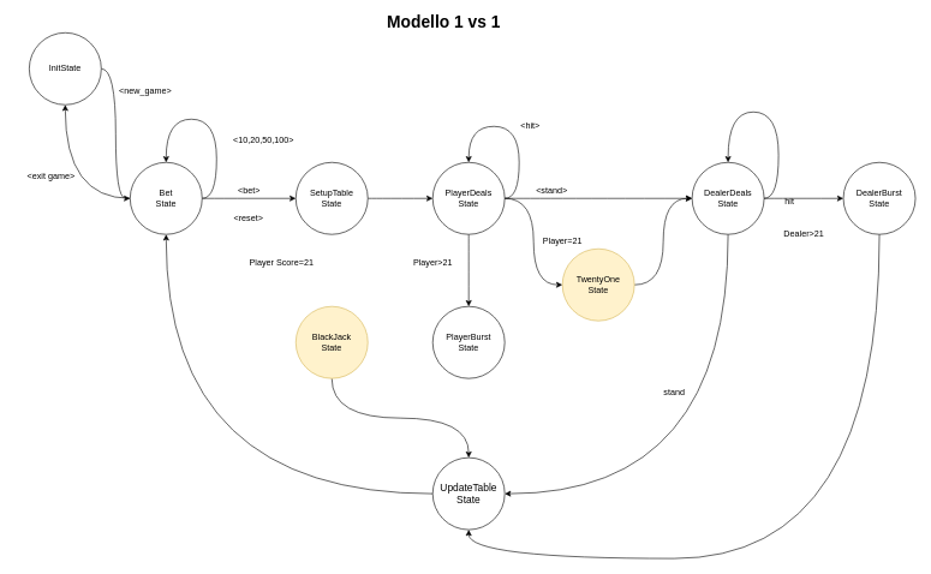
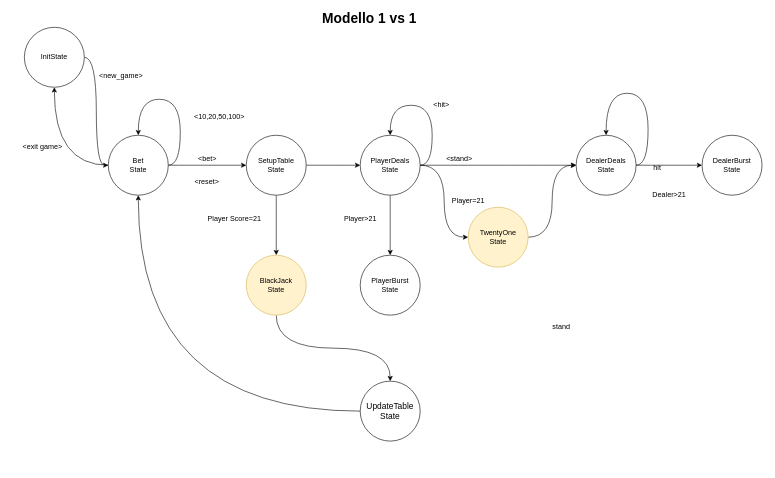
  <mxCell id="0" />
  <mxCell id="1" parent="0" />
  <mxCell id="2" style="edgeStyle=orthogonalEdgeStyle;rounded=0;orthogonalLoop=1;jettySize=auto;html=1;exitX=1;exitY=0.5;exitDx=0;exitDy=0;curved=1;entryX=0;entryY=0.5;entryDx=0;entryDy=0;" parent="1" source="8" target="7" edge="1"><mxGeometry relative="1" as="geometry" /></mxCell>
  <mxCell id="3" value="&amp;lt;new_game&amp;gt;" style="text;html=1;align=center;verticalAlign=middle;resizable=0;points=[];" parent="2" vertex="1" connectable="0"><mxGeometry x="-0.092" relative="1" as="geometry"><mxPoint x="40" y="-50" as="offset" /></mxGeometry></mxCell>
  <mxCell id="4" style="edgeStyle=orthogonalEdgeStyle;curved=1;rounded=0;orthogonalLoop=1;jettySize=auto;html=1;exitX=1;exitY=0.5;exitDx=0;exitDy=0;entryX=0.5;entryY=0;entryDx=0;entryDy=0;" parent="1" source="7" target="7" edge="1"><mxGeometry relative="1" as="geometry"><mxPoint x="370" y="285" as="targetPoint" /><Array as="points"><mxPoint x="300" y="275" /><mxPoint x="300" y="165" /><mxPoint x="230" y="165" /></Array></mxGeometry></mxCell>
  <mxCell id="5" style="edgeStyle=orthogonalEdgeStyle;curved=1;rounded=0;orthogonalLoop=1;jettySize=auto;html=1;entryX=0;entryY=0.5;entryDx=0;entryDy=0;" parent="1" source="7" target="13" edge="1"><mxGeometry relative="1" as="geometry" /></mxCell>
  <mxCell id="6" style="edgeStyle=orthogonalEdgeStyle;curved=1;rounded=0;orthogonalLoop=1;jettySize=auto;html=1;exitX=0;exitY=0.5;exitDx=0;exitDy=0;entryX=0.5;entryY=1;entryDx=0;entryDy=0;" parent="1" source="7" target="8" edge="1"><mxGeometry relative="1" as="geometry" /></mxCell>
  <mxCell id="7" value="Bet&lt;br&gt;State" style="ellipse;whiteSpace=wrap;html=1;" parent="1" vertex="1"><mxGeometry x="180" y="225" width="100" height="100" as="geometry" /></mxCell>
  <mxCell id="8" value="InitState" style="ellipse;whiteSpace=wrap;html=1;" parent="1" vertex="1"><mxGeometry x="40" y="45" width="100" height="100" as="geometry" /></mxCell>
  <mxCell id="9" value="&amp;lt;bet&amp;gt;" style="text;html=1;align=center;verticalAlign=middle;resizable=0;points=[];autosize=1;" parent="1" vertex="1"><mxGeometry x="320" y="255" width="50" height="20" as="geometry" /></mxCell>
  <mxCell id="10" value="&amp;lt;10,20,50,100&amp;gt;" style="text;html=1;align=center;verticalAlign=middle;resizable=0;points=[];autosize=1;" parent="1" vertex="1"><mxGeometry x="305" y="185" width="120" height="20" as="geometry" /></mxCell>
  <mxCell id="11" style="edgeStyle=orthogonalEdgeStyle;curved=1;rounded=0;orthogonalLoop=1;jettySize=auto;html=1;exitX=1;exitY=0.5;exitDx=0;exitDy=0;entryX=0;entryY=0.5;entryDx=0;entryDy=0;" parent="1" source="13" target="17" edge="1"><mxGeometry relative="1" as="geometry" /></mxCell>
+ <mxCell id="12" style="edgeStyle=orthogonalEdgeStyle;curved=1;rounded=0;orthogonalLoop=1;jettySize=auto;html=1;exitX=0.5;exitY=1;exitDx=0;exitDy=0;entryX=0.5;entryY=0;entryDx=0;entryDy=0;" parent="1" source="13" target="31" edge="1"><mxGeometry relative="1" as="geometry"><mxPoint x="460" y="415" as="targetPoint" /></mxGeometry></mxCell>
  <mxCell id="13" value="SetupTable&lt;br&gt;State" style="ellipse;whiteSpace=wrap;html=1;" parent="1" vertex="1"><mxGeometry x="410" y="225" width="100" height="100" as="geometry" /></mxCell>
  <mxCell id="14" style="edgeStyle=orthogonalEdgeStyle;curved=1;rounded=0;orthogonalLoop=1;jettySize=auto;html=1;exitX=1;exitY=0.5;exitDx=0;exitDy=0;entryX=0;entryY=0.5;entryDx=0;entryDy=0;" parent="1" source="17" target="21" edge="1"><mxGeometry relative="1" as="geometry" /></mxCell>
  <mxCell id="15" style="edgeStyle=orthogonalEdgeStyle;curved=1;rounded=0;orthogonalLoop=1;jettySize=auto;html=1;exitX=0.5;exitY=1;exitDx=0;exitDy=0;entryX=0.5;entryY=0;entryDx=0;entryDy=0;" parent="1" source="17" target="24" edge="1"><mxGeometry relative="1" as="geometry"><mxPoint x="730" y="425" as="targetPoint" /></mxGeometry></mxCell>
  <mxCell id="16" style="edgeStyle=orthogonalEdgeStyle;curved=1;rounded=0;orthogonalLoop=1;jettySize=auto;html=1;exitX=1;exitY=0.5;exitDx=0;exitDy=0;entryX=0;entryY=0.5;entryDx=0;entryDy=0;" edge="1" parent="1" source="17" target="40"><mxGeometry relative="1" as="geometry" /></mxCell>
  <mxCell id="17" value="PlayerDeals&lt;br&gt;State" style="ellipse;whiteSpace=wrap;html=1;" parent="1" vertex="1"><mxGeometry x="600" y="225" width="100" height="100" as="geometry" /></mxCell>
  <mxCell id="18" value="&amp;lt;hit&amp;gt;" style="text;html=1;align=center;verticalAlign=middle;resizable=0;points=[];autosize=1;" parent="1" vertex="1"><mxGeometry x="710" y="165" width="50" height="20" as="geometry" /></mxCell>
- <mxCell id="19" style="edgeStyle=orthogonalEdgeStyle;curved=1;rounded=0;orthogonalLoop=1;jettySize=auto;html=1;exitX=0.5;exitY=1;exitDx=0;exitDy=0;entryX=1;entryY=0.5;entryDx=0;entryDy=0;" parent="1" source="21" target="27" edge="1"><mxGeometry relative="1" as="geometry"><Array as="points"><mxPoint x="1010" y="685" /></Array></mxGeometry></mxCell>
  <mxCell id="20" style="edgeStyle=orthogonalEdgeStyle;curved=1;rounded=0;orthogonalLoop=1;jettySize=auto;html=1;exitX=1;exitY=0.5;exitDx=0;exitDy=0;entryX=0;entryY=0.5;entryDx=0;entryDy=0;" parent="1" source="21" target="34" edge="1"><mxGeometry relative="1" as="geometry" /></mxCell>
  <mxCell id="21" value="DealerDeals&lt;br&gt;State" style="ellipse;whiteSpace=wrap;html=1;" parent="1" vertex="1"><mxGeometry x="960" y="225" width="100" height="100" as="geometry" /></mxCell>
  <mxCell id="22" style="edgeStyle=orthogonalEdgeStyle;curved=1;rounded=0;orthogonalLoop=1;jettySize=auto;html=1;exitX=1;exitY=0.5;exitDx=0;exitDy=0;entryX=0.5;entryY=0;entryDx=0;entryDy=0;" parent="1" source="17" target="17" edge="1"><mxGeometry relative="1" as="geometry"><Array as="points"><mxPoint x="720" y="275" /><mxPoint x="720" y="175" /><mxPoint x="650" y="175" /></Array></mxGeometry></mxCell>
  <mxCell id="23" value="&amp;lt;stand&amp;gt;" style="text;html=1;align=center;verticalAlign=middle;resizable=0;points=[];autosize=1;" parent="1" vertex="1"><mxGeometry x="730" y="255" width="70" height="20" as="geometry" /></mxCell>
  <mxCell id="24" value="PlayerBurst&lt;br&gt;State" style="ellipse;whiteSpace=wrap;html=1;" parent="1" vertex="1"><mxGeometry x="600" y="425" width="100" height="100" as="geometry" /></mxCell>
  <mxCell id="25" value="Player&amp;gt;21" style="text;html=1;align=center;verticalAlign=middle;resizable=0;points=[];autosize=1;" parent="1" vertex="1"><mxGeometry x="560" y="355" width="80" height="20" as="geometry" /></mxCell>
  <mxCell id="26" style="edgeStyle=orthogonalEdgeStyle;curved=1;rounded=0;orthogonalLoop=1;jettySize=auto;html=1;exitX=0;exitY=0.5;exitDx=0;exitDy=0;entryX=0.5;entryY=1;entryDx=0;entryDy=0;" parent="1" source="27" target="7" edge="1"><mxGeometry relative="1" as="geometry" /></mxCell>
  <mxCell id="27" value="&lt;font style=&quot;font-size: 14px&quot;&gt;UpdateTable&lt;br&gt;State&lt;/font&gt;" style="ellipse;whiteSpace=wrap;html=1;" parent="1" vertex="1"><mxGeometry x="600" y="635" width="100" height="100" as="geometry" /></mxCell>
  <mxCell id="28" value="&lt;font style=&quot;font-size: 23px&quot;&gt;&lt;b&gt;Modello 1 vs 1&lt;/b&gt;&lt;/font&gt;" style="text;html=1;align=center;verticalAlign=middle;resizable=0;points=[];autosize=1;" parent="1" vertex="1"><mxGeometry x="530" y="20" width="170" height="20" as="geometry" /></mxCell>
  <mxCell id="29" value="Player Score=21" style="text;html=1;align=center;verticalAlign=middle;resizable=0;points=[];autosize=1;" parent="1" vertex="1"><mxGeometry x="325" y="355" width="130" height="20" as="geometry" /></mxCell>
  <mxCell id="30" style="edgeStyle=orthogonalEdgeStyle;curved=1;rounded=0;orthogonalLoop=1;jettySize=auto;html=1;exitX=0.5;exitY=1;exitDx=0;exitDy=0;entryX=0.5;entryY=0;entryDx=0;entryDy=0;" parent="1" source="31" target="27" edge="1"><mxGeometry relative="1" as="geometry" /></mxCell>
  <mxCell id="31" value="BlackJack&lt;br&gt;State" style="ellipse;whiteSpace=wrap;html=1;fillColor=#fff2cc;strokeColor=#d6b656;" parent="1" vertex="1"><mxGeometry x="410" y="425" width="100" height="100" as="geometry" /></mxCell>
  <mxCell id="32" value="&amp;lt;reset&amp;gt;" style="text;html=1;align=center;verticalAlign=middle;resizable=0;points=[];autosize=1;" parent="1" vertex="1"><mxGeometry x="309" y="293" width="70" height="20" as="geometry" /></mxCell>
- <mxCell id="33" style="edgeStyle=orthogonalEdgeStyle;curved=1;rounded=0;orthogonalLoop=1;jettySize=auto;html=1;exitX=0.5;exitY=1;exitDx=0;exitDy=0;entryX=0.5;entryY=1;entryDx=0;entryDy=0;" parent="1" source="34" target="27" edge="1"><mxGeometry relative="1" as="geometry"><Array as="points"><mxPoint x="1220" y="775" /><mxPoint x="650" y="775" /></Array></mxGeometry></mxCell>
  <mxCell id="34" value="DealerBurst&lt;br&gt;State" style="ellipse;whiteSpace=wrap;html=1;" parent="1" vertex="1"><mxGeometry x="1170" y="225" width="100" height="100" as="geometry" /></mxCell>
  <mxCell id="35" value="hit" style="text;html=1;align=center;verticalAlign=middle;resizable=0;points=[];autosize=1;" parent="1" vertex="1"><mxGeometry x="1080" y="270" width="30" height="20" as="geometry" /></mxCell>
  <mxCell id="36" value="stand" style="text;html=1;align=center;verticalAlign=middle;resizable=0;points=[];autosize=1;" parent="1" vertex="1"><mxGeometry x="910" y="535" width="50" height="20" as="geometry" /></mxCell>
  <mxCell id="37" value="Dealer&amp;gt;21" style="text;html=1;align=center;verticalAlign=middle;resizable=0;points=[];autosize=1;" parent="1" vertex="1"><mxGeometry x="1070" y="315" width="90" height="20" as="geometry" /></mxCell>
  <mxCell id="38" value="&amp;lt;exit game&amp;gt;" style="text;html=1;align=center;verticalAlign=middle;resizable=0;points=[];autosize=1;" parent="1" vertex="1"><mxGeometry y="235" width="100" height="20" as="geometry" x="20" /></mxCell>
  <mxCell id="39" style="edgeStyle=orthogonalEdgeStyle;curved=1;rounded=0;orthogonalLoop=1;jettySize=auto;html=1;exitX=1;exitY=0.5;exitDx=0;exitDy=0;entryX=0;entryY=0.5;entryDx=0;entryDy=0;" edge="1" parent="1" source="40" target="21"><mxGeometry relative="1" as="geometry" /></mxCell>
  <mxCell id="40" value="TwentyOne&lt;br&gt;State" style="ellipse;whiteSpace=wrap;html=1;fillColor=#fff2cc;strokeColor=#d6b656;" vertex="1" parent="1"><mxGeometry x="780" y="345" width="100" height="100" as="geometry" /></mxCell>
  <mxCell id="41" value="Player=21" style="text;html=1;align=center;verticalAlign=middle;resizable=0;points=[];autosize=1;" vertex="1" parent="1"><mxGeometry x="740" y="325" width="80" height="20" as="geometry" /></mxCell>
  <mxCell id="42" style="edgeStyle=orthogonalEdgeStyle;curved=1;rounded=0;orthogonalLoop=1;jettySize=auto;html=1;exitX=1;exitY=0.5;exitDx=0;exitDy=0;entryX=0.5;entryY=0;entryDx=0;entryDy=0;" edge="1" parent="1" source="21" target="21"><mxGeometry relative="1" as="geometry"><Array as="points"><mxPoint x="1080" y="275" /><mxPoint x="1080" y="155" /><mxPoint x="1010" y="155" /></Array></mxGeometry></mxCell>
